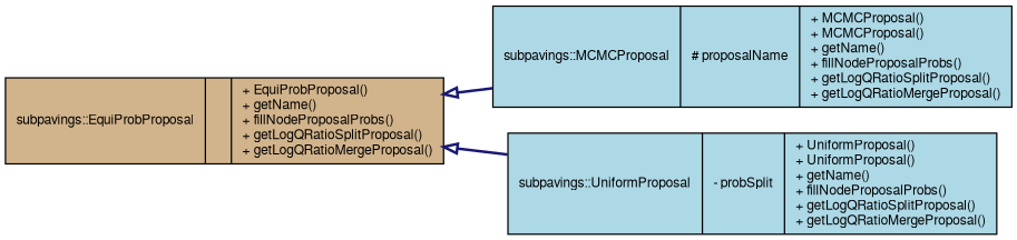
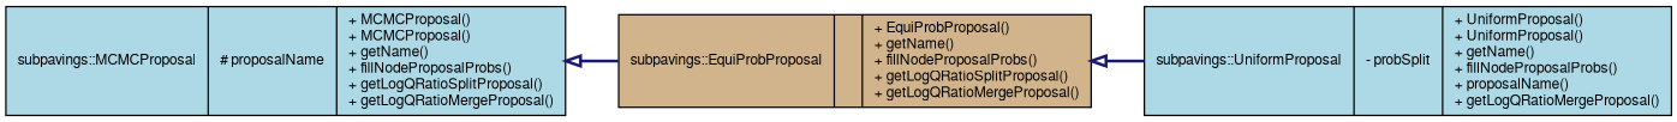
  digraph {
    rankdir=LR
    node [color=black fillcolor=lightblue fontname=FreeSans fontsize=10 shape=record style=filled]
    edge [arrowtail=onormal color=midnightblue dir=back fontname=FreeSans fontsize=10 labelfontname=FreeSans labelfontsize=10 style=bold]
    n1 [fontcolor=black height=0.2 label="{subpavings::MCMCProposal\n|# proposalName\l|+ MCMCProposal()\l+ MCMCProposal()\l+ getName()\l+ fillNodeProposalProbs()\l+ getLogQRatioSplitProposal()\l+ getLogQRatioMergeProposal()\l}" width=0.4]
    n2 [fillcolor=tan height=0.2 label="{subpavings::EquiProbProposal\n||+ EquiProbProposal()\l+ getName()\l+ fillNodeProposalProbs()\l+ getLogQRatioSplitProposal()\l+ getLogQRatioMergeProposal()\l}" width=0.4]
-   n3 [height=0.2 label="{subpavings::UniformProposal\n|- probSplit\l|+ UniformProposal()\l+ UniformProposal()\l+ getName()\l+ fillNodeProposalProbs()\l+ getLogQRatioSplitProposal()\l+ getLogQRatioMergeProposal()\l}" width=0.4]
-   n2 -> n1
+   n3 [height=0.2 label="{subpavings::UniformProposal\n|- probSplit\l|+ UniformProposal()\l+ UniformProposal()\l+ getName()\l+ fillNodeProposalProbs()\l+ proposalName()\l+ getLogQRatioMergeProposal()\l}" width=0.4]
+   n1 -> n2
    n2 -> n3
  }
